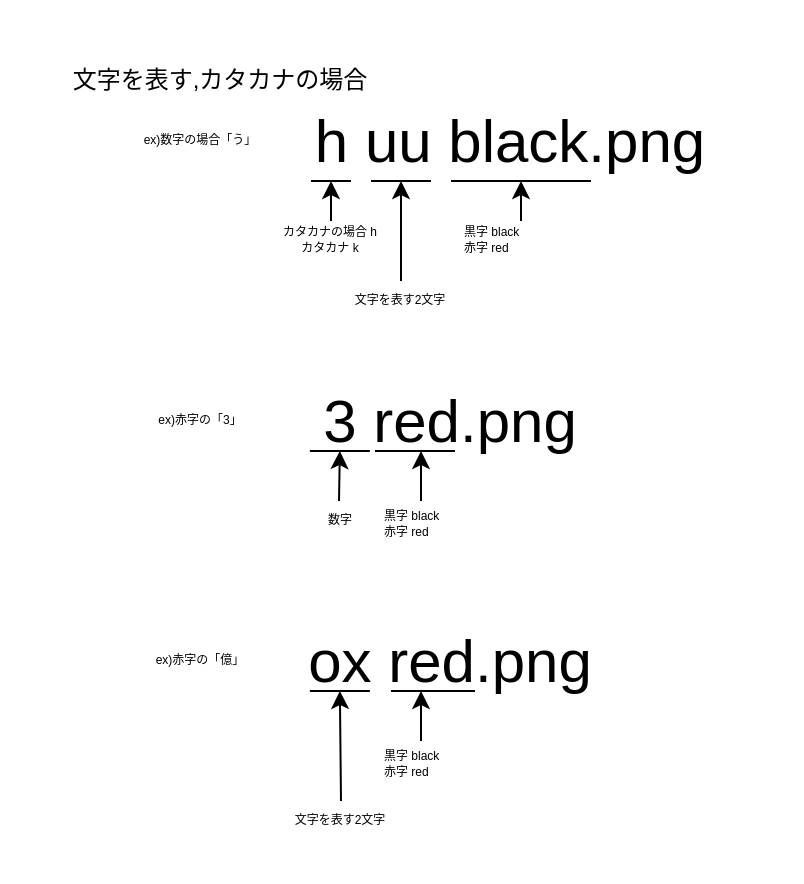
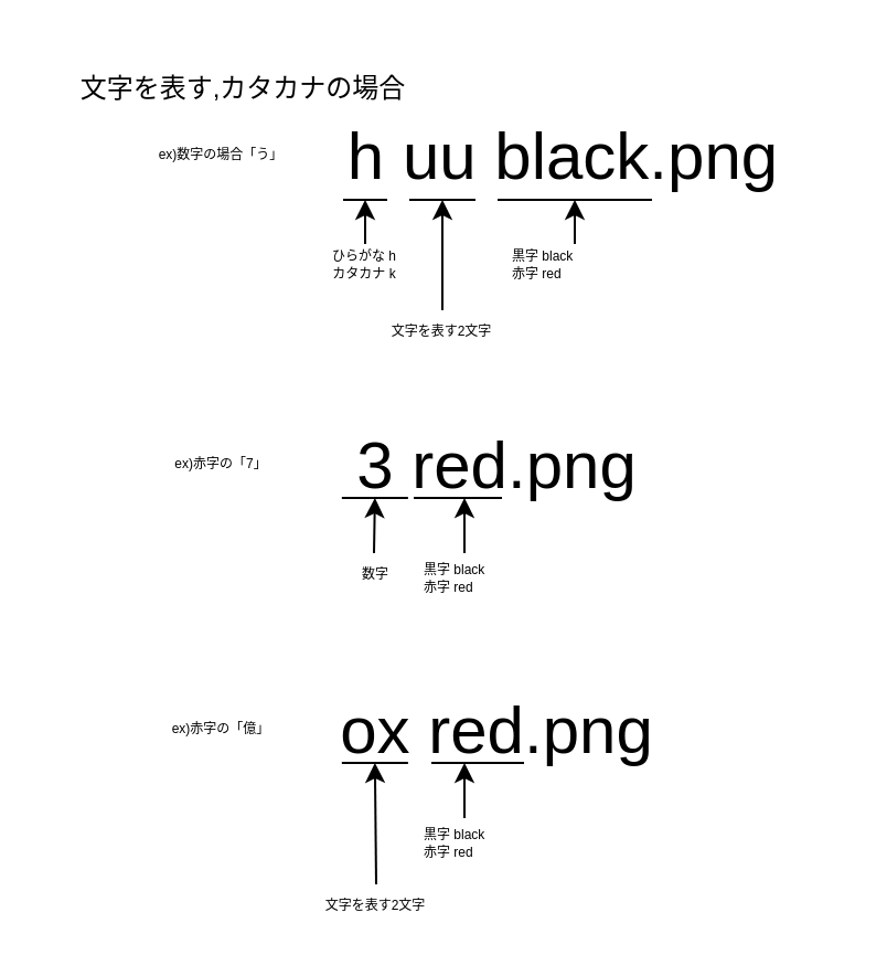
  <mxCell id="0" />
  <mxCell id="1" parent="0" />
  <mxCell id="2" value="文字を表す,カタカナの場合" style="text;html=1;strokeColor=none;fillColor=none;align=center;verticalAlign=middle;whiteSpace=wrap;rounded=0;" vertex="1" parent="1"><mxGeometry x="20" y="20" width="180" height="40" as="geometry" /></mxCell>
  <mxCell id="3" value="h uu black.png" style="text;html=1;strokeColor=none;fillColor=none;align=center;verticalAlign=middle;whiteSpace=wrap;rounded=0;fontSize=30;" vertex="1" parent="1"><mxGeometry x="130" y="50" width="250" height="40" as="geometry" /></mxCell>
  <mxCell id="4" value="" style="endArrow=none;html=1;fontSize=30;" edge="1" parent="1"><mxGeometry width="50" height="50" relative="1" as="geometry"><mxPoint x="155" y="90" as="sourcePoint" /><mxPoint x="175" y="90" as="targetPoint" /></mxGeometry></mxCell>
  <mxCell id="5" value="" style="endArrow=none;html=1;fontSize=30;" edge="1" parent="1"><mxGeometry width="50" height="50" relative="1" as="geometry"><mxPoint x="185" y="90" as="sourcePoint" /><mxPoint x="215" y="90" as="targetPoint" /></mxGeometry></mxCell>
  <mxCell id="6" value="" style="endArrow=none;html=1;fontSize=30;" edge="1" parent="1"><mxGeometry width="50" height="50" relative="1" as="geometry"><mxPoint x="225" y="90" as="sourcePoint" /><mxPoint x="295" y="90" as="targetPoint" /></mxGeometry></mxCell>
  <mxCell id="7" value="" style="endArrow=classic;html=1;fontSize=30;" edge="1" parent="1"><mxGeometry width="50" height="50" relative="1" as="geometry"><mxPoint x="165" y="110" as="sourcePoint" /><mxPoint x="165" y="90" as="targetPoint" /></mxGeometry></mxCell>
- <mxCell id="8" value="カタカナの場合 h&lt;br&gt;カタカナ k" style="text;html=1;strokeColor=none;fillColor=none;align=center;verticalAlign=middle;whiteSpace=wrap;rounded=0;fontSize=6;" vertex="1" parent="1"><mxGeometry x="120" y="110" width="90" height="20" as="geometry" /></mxCell>
+ <mxCell id="8" value="ひらがな h&lt;br&gt;カタカナ k" style="text;html=1;strokeColor=none;fillColor=none;align=center;verticalAlign=middle;whiteSpace=wrap;rounded=0;fontSize=6;" vertex="1" parent="1"><mxGeometry x="120" y="110" width="90" height="20" as="geometry" /></mxCell>
  <mxCell id="9" value="" style="endArrow=classic;html=1;fontSize=6;" edge="1" parent="1"><mxGeometry width="50" height="50" relative="1" as="geometry"><mxPoint x="200" y="140" as="sourcePoint" /><mxPoint x="200" y="90" as="targetPoint" /></mxGeometry></mxCell>
  <mxCell id="10" value="文字を表す2文字" style="text;html=1;strokeColor=none;fillColor=none;align=center;verticalAlign=middle;whiteSpace=wrap;rounded=0;fontSize=6;" vertex="1" parent="1"><mxGeometry x="160" y="140" width="80" height="20" as="geometry" /></mxCell>
  <mxCell id="11" value="" style="endArrow=classic;html=1;fontSize=6;" edge="1" parent="1"><mxGeometry width="50" height="50" relative="1" as="geometry"><mxPoint x="260" y="110" as="sourcePoint" /><mxPoint x="260" y="90" as="targetPoint" /></mxGeometry></mxCell>
  <mxCell id="12" value="黒字 black&lt;br&gt;赤字 red" style="text;html=1;strokeColor=none;fillColor=none;align=left;verticalAlign=middle;whiteSpace=wrap;rounded=0;fontSize=6;" vertex="1" parent="1"><mxGeometry x="230" y="110" width="60" height="20" as="geometry" /></mxCell>
  <mxCell id="13" value="ex)数字の場合「う」" style="text;html=1;strokeColor=none;fillColor=none;align=center;verticalAlign=middle;whiteSpace=wrap;rounded=0;fontSize=6;" vertex="1" parent="1"><mxGeometry x="50" y="60" width="100" height="20" as="geometry" /></mxCell>
  <mxCell id="14" value="3 red.png" style="text;html=1;strokeColor=none;fillColor=none;align=center;verticalAlign=middle;whiteSpace=wrap;rounded=0;fontSize=30;" vertex="1" parent="1"><mxGeometry x="130" y="190" width="190" height="40" as="geometry" /></mxCell>
  <mxCell id="15" value="" style="endArrow=none;html=1;fontSize=30;" edge="1" parent="1"><mxGeometry width="50" height="50" relative="1" as="geometry"><mxPoint x="154.43" y="225" as="sourcePoint" /><mxPoint x="184.43" y="225" as="targetPoint" /></mxGeometry></mxCell>
  <mxCell id="16" value="" style="endArrow=classic;html=1;fontSize=6;" edge="1" parent="1"><mxGeometry width="50" height="50" relative="1" as="geometry"><mxPoint x="169" y="250" as="sourcePoint" /><mxPoint x="169.43" y="225" as="targetPoint" /></mxGeometry></mxCell>
  <mxCell id="17" value="数字" style="text;html=1;strokeColor=none;fillColor=none;align=center;verticalAlign=middle;whiteSpace=wrap;rounded=0;fontSize=6;" vertex="1" parent="1"><mxGeometry x="130" y="250" width="80" height="20" as="geometry" /></mxCell>
  <mxCell id="18" value="" style="endArrow=classic;html=1;fontSize=6;" edge="1" parent="1"><mxGeometry width="50" height="50" relative="1" as="geometry"><mxPoint x="210" y="250" as="sourcePoint" /><mxPoint x="210" y="225" as="targetPoint" /></mxGeometry></mxCell>
  <mxCell id="19" value="黒字 black&lt;br&gt;赤字 red" style="text;html=1;strokeColor=none;fillColor=none;align=left;verticalAlign=middle;whiteSpace=wrap;rounded=0;fontSize=6;" vertex="1" parent="1"><mxGeometry x="190" y="252" width="60" height="20" as="geometry" /></mxCell>
- <mxCell id="20" value="ex)赤字の「3」" style="text;html=1;strokeColor=none;fillColor=none;align=center;verticalAlign=middle;whiteSpace=wrap;rounded=0;fontSize=6;" vertex="1" parent="1"><mxGeometry x="50" y="200" width="100" height="20" as="geometry" /></mxCell>
+ <mxCell id="20" value="ex)赤字の「7」" style="text;html=1;strokeColor=none;fillColor=none;align=center;verticalAlign=middle;whiteSpace=wrap;rounded=0;fontSize=6;" vertex="1" parent="1"><mxGeometry x="50" y="200" width="100" height="20" as="geometry" /></mxCell>
  <mxCell id="21" value="" style="endArrow=none;html=1;fontSize=30;" edge="1" parent="1"><mxGeometry width="50" height="50" relative="1" as="geometry"><mxPoint x="187" y="225" as="sourcePoint" /><mxPoint x="227" y="225" as="targetPoint" /></mxGeometry></mxCell>
  <mxCell id="22" value="ox red.png" style="text;html=1;strokeColor=none;fillColor=none;align=center;verticalAlign=middle;whiteSpace=wrap;rounded=0;fontSize=30;" vertex="1" parent="1"><mxGeometry x="130" y="310" width="190" height="40" as="geometry" /></mxCell>
  <mxCell id="23" value="" style="endArrow=none;html=1;fontSize=30;" edge="1" parent="1"><mxGeometry width="50" height="50" relative="1" as="geometry"><mxPoint x="154.43" y="345" as="sourcePoint" /><mxPoint x="184.43" y="345" as="targetPoint" /></mxGeometry></mxCell>
  <mxCell id="24" value="" style="endArrow=classic;html=1;fontSize=6;exitX=0.5;exitY=0;exitDx=0;exitDy=0;" edge="1" parent="1" source="25"><mxGeometry width="50" height="50" relative="1" as="geometry"><mxPoint x="169" y="370" as="sourcePoint" /><mxPoint x="169.43" y="345" as="targetPoint" /></mxGeometry></mxCell>
  <mxCell id="25" value="文字を表す2文字" style="text;html=1;strokeColor=none;fillColor=none;align=center;verticalAlign=middle;whiteSpace=wrap;rounded=0;fontSize=6;" vertex="1" parent="1"><mxGeometry x="130" y="400" width="80" height="20" as="geometry" /></mxCell>
  <mxCell id="26" value="" style="endArrow=classic;html=1;fontSize=6;" edge="1" parent="1"><mxGeometry width="50" height="50" relative="1" as="geometry"><mxPoint x="210" y="370" as="sourcePoint" /><mxPoint x="210" y="345" as="targetPoint" /></mxGeometry></mxCell>
  <mxCell id="27" value="黒字 black&lt;br&gt;赤字 red" style="text;html=1;strokeColor=none;fillColor=none;align=left;verticalAlign=middle;whiteSpace=wrap;rounded=0;fontSize=6;" vertex="1" parent="1"><mxGeometry x="190" y="372" width="60" height="20" as="geometry" /></mxCell>
  <mxCell id="28" value="ex)赤字の「億」" style="text;html=1;strokeColor=none;fillColor=none;align=center;verticalAlign=middle;whiteSpace=wrap;rounded=0;fontSize=6;" vertex="1" parent="1"><mxGeometry x="50" y="320" width="100" height="20" as="geometry" /></mxCell>
  <mxCell id="29" value="" style="endArrow=none;html=1;fontSize=30;" edge="1" parent="1"><mxGeometry width="50" height="50" relative="1" as="geometry"><mxPoint x="195" y="345" as="sourcePoint" /><mxPoint x="237" y="345" as="targetPoint" /></mxGeometry></mxCell>
